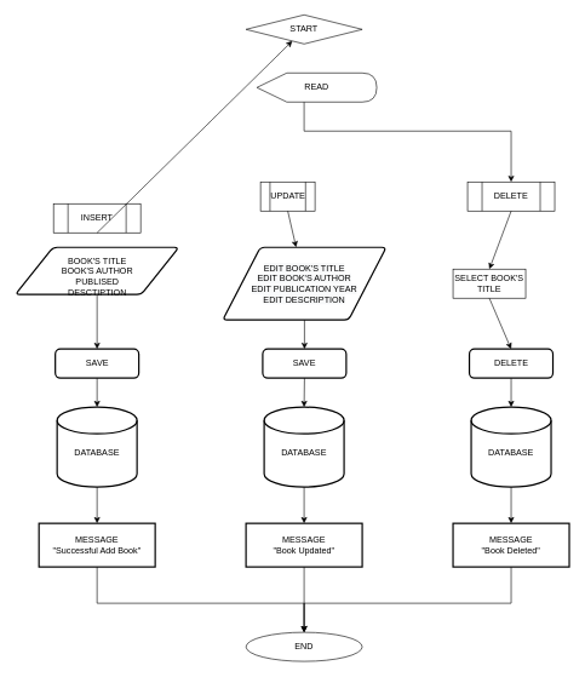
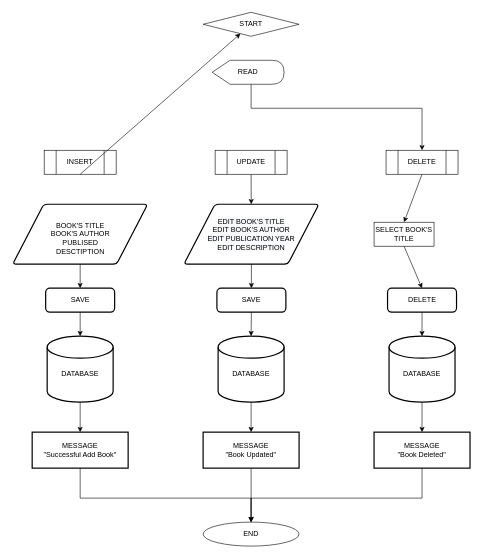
  <mxCell id="0" />
  <mxCell id="1" parent="0" />
  <mxCell id="2" value="START" style="rhombus;whiteSpace=wrap;html=1;arcSize=50;" vertex="1" parent="1"><mxGeometry x="338" y="20" width="160" height="40" as="geometry" /></mxCell>
  <mxCell id="3" value="END" style="ellipse;whiteSpace=wrap;html=1;arcSize=50;" vertex="1" parent="1"><mxGeometry x="338" y="870" width="160" height="40" as="geometry" /></mxCell>
- <mxCell id="4" value="INSERT" style="shape=process;whiteSpace=wrap;html=1;backgroundOutline=1;size=0.167;" vertex="1" parent="1"><mxGeometry x="73" y="280" width="120" height="40" as="geometry" /></mxCell>
- <mxCell id="5" value="READ" style="shape=display;whiteSpace=wrap;html=1;" vertex="1" parent="1"><mxGeometry x="353" y="100" width="165" height="40" as="geometry" /></mxCell>
- <mxCell id="6" value="UPDATE" style="shape=process;whiteSpace=wrap;html=1;backgroundOutline=1;size=0.167;" vertex="1" parent="1"><mxGeometry x="358" y="250" width="75" height="40" as="geometry" /></mxCell>
+ <mxCell id="4" value="INSERT" style="shape=process;whiteSpace=wrap;html=1;backgroundOutline=1;size=0.167;" vertex="1" parent="1"><mxGeometry x="73" y="250" width="120" height="40" as="geometry" /></mxCell>
+ <mxCell id="5" value="READ" style="shape=display;whiteSpace=wrap;html=1;" vertex="1" parent="1"><mxGeometry x="353" y="100" width="120" height="40" as="geometry" /></mxCell>
+ <mxCell id="6" value="UPDATE" style="shape=process;whiteSpace=wrap;html=1;backgroundOutline=1;size=0.167;" vertex="1" parent="1"><mxGeometry x="358" y="250" width="120" height="40" as="geometry" /></mxCell>
  <mxCell id="7" value="DELETE" style="shape=process;whiteSpace=wrap;html=1;backgroundOutline=1;size=0.167;" vertex="1" parent="1"><mxGeometry x="643" y="250" width="120" height="40" as="geometry" /></mxCell>
  <mxCell id="8" value="SELECT BOOK'S TITLE" style="rounded=0;whiteSpace=wrap;html=1;" vertex="1" parent="1"><mxGeometry x="623" y="370" width="100" height="40" as="geometry" /></mxCell>
  <mxCell id="9" value="&lt;br&gt;DATABASE" style="strokeWidth=2;html=1;shape=mxgraph.flowchart.database;whiteSpace=wrap;" vertex="1" parent="1"><mxGeometry x="78" y="560" width="110" height="110" as="geometry" /></mxCell>
  <mxCell id="10" value="SAVE" style="rounded=1;whiteSpace=wrap;html=1;absoluteArcSize=1;arcSize=14;strokeWidth=2;" vertex="1" parent="1"><mxGeometry x="361" y="480" width="115" height="40" as="geometry" /></mxCell>
  <mxCell id="11" value="SAVE" style="rounded=1;whiteSpace=wrap;html=1;absoluteArcSize=1;arcSize=14;strokeWidth=2;" vertex="1" parent="1"><mxGeometry x="75.5" y="480" width="115" height="40" as="geometry" /></mxCell>
  <mxCell id="12" value="DELETE" style="rounded=1;whiteSpace=wrap;html=1;absoluteArcSize=1;arcSize=14;strokeWidth=2;" vertex="1" parent="1"><mxGeometry x="645.5" y="480" width="115" height="40" as="geometry" /></mxCell>
  <mxCell id="13" value="&#10;&#10;&lt;span style=&quot;color: rgb(0, 0, 0); font-family: helvetica; font-size: 12px; font-style: normal; font-weight: 400; letter-spacing: normal; text-align: center; text-indent: 0px; text-transform: none; word-spacing: 0px; background-color: rgb(248, 249, 250); display: inline; float: none;&quot;&gt;EDIT BOOK'S TITLE&lt;/span&gt;&lt;br style=&quot;color: rgb(0, 0, 0); font-family: helvetica; font-size: 12px; font-style: normal; font-weight: 400; letter-spacing: normal; text-align: center; text-indent: 0px; text-transform: none; word-spacing: 0px; background-color: rgb(248, 249, 250);&quot;&gt;&lt;span style=&quot;color: rgb(0, 0, 0); font-family: helvetica; font-size: 12px; font-style: normal; font-weight: 400; letter-spacing: normal; text-align: center; text-indent: 0px; text-transform: none; word-spacing: 0px; background-color: rgb(248, 249, 250); display: inline; float: none;&quot;&gt;EDIT BOOK'S AUTHOR&lt;/span&gt;&lt;br style=&quot;color: rgb(0, 0, 0); font-family: helvetica; font-size: 12px; font-style: normal; font-weight: 400; letter-spacing: normal; text-align: center; text-indent: 0px; text-transform: none; word-spacing: 0px; background-color: rgb(248, 249, 250);&quot;&gt;&lt;span style=&quot;color: rgb(0, 0, 0); font-family: helvetica; font-size: 12px; font-style: normal; font-weight: 400; letter-spacing: normal; text-align: center; text-indent: 0px; text-transform: none; word-spacing: 0px; background-color: rgb(248, 249, 250); display: inline; float: none;&quot;&gt;EDIT PUBLICATION YEAR&lt;/span&gt;&lt;br style=&quot;color: rgb(0, 0, 0); font-family: helvetica; font-size: 12px; font-style: normal; font-weight: 400; letter-spacing: normal; text-align: center; text-indent: 0px; text-transform: none; word-spacing: 0px; background-color: rgb(248, 249, 250);&quot;&gt;&lt;span style=&quot;color: rgb(0, 0, 0); font-family: helvetica; font-size: 12px; font-style: normal; font-weight: 400; letter-spacing: normal; text-align: center; text-indent: 0px; text-transform: none; word-spacing: 0px; background-color: rgb(248, 249, 250); display: inline; float: none;&quot;&gt;EDIT DESCRIPTION&lt;/span&gt;&#10;&#10;" style="shape=parallelogram;html=1;strokeWidth=2;perimeter=parallelogramPerimeter;whiteSpace=wrap;rounded=1;arcSize=12;size=0.23;" vertex="1" parent="1"><mxGeometry x="306" y="340" width="225" height="100" as="geometry" /></mxCell>
  <mxCell id="14" value="&lt;br&gt;DATABASE" style="strokeWidth=2;html=1;shape=mxgraph.flowchart.database;whiteSpace=wrap;" vertex="1" parent="1"><mxGeometry x="363" y="560" width="110" height="110" as="geometry" /></mxCell>
  <mxCell id="15" value="&lt;br&gt;DATABASE" style="strokeWidth=2;html=1;shape=mxgraph.flowchart.database;whiteSpace=wrap;" vertex="1" parent="1"><mxGeometry x="648" y="560" width="110" height="110" as="geometry" /></mxCell>
  <mxCell id="16" value="MESSAGE&lt;br&gt;&quot;Successful Add Book&quot;" style="rounded=0;whiteSpace=wrap;html=1;strokeWidth=2;" vertex="1" parent="1"><mxGeometry x="53" y="720" width="160" height="60" as="geometry" /></mxCell>
  <mxCell id="17" value="MESSAGE&lt;br&gt;&quot;Book Updated&quot;" style="rounded=0;whiteSpace=wrap;html=1;strokeWidth=2;" vertex="1" parent="1"><mxGeometry x="338" y="720" width="160" height="60" as="geometry" /></mxCell>
  <mxCell id="18" value="MESSAGE&lt;br&gt;&quot;Book Deleted&quot;" style="rounded=0;whiteSpace=wrap;html=1;strokeWidth=2;" vertex="1" parent="1"><mxGeometry x="623" y="720" width="160" height="60" as="geometry" /></mxCell>
- <mxCell id="19" value="&lt;br style=&quot;font-family: &amp;#34;helvetica&amp;#34;&quot;&gt;&lt;span style=&quot;font-family: &amp;#34;helvetica&amp;#34;&quot;&gt;BOOK'S TITLE&lt;/span&gt;&lt;br style=&quot;font-family: &amp;#34;helvetica&amp;#34;&quot;&gt;&lt;span style=&quot;font-family: &amp;#34;helvetica&amp;#34;&quot;&gt;BOOK'S AUTHOR&lt;/span&gt;&lt;br style=&quot;font-family: &amp;#34;helvetica&amp;#34;&quot;&gt;&lt;span style=&quot;font-family: &amp;#34;helvetica&amp;#34;&quot;&gt;PUBLISED&lt;/span&gt;&lt;br style=&quot;font-family: &amp;#34;helvetica&amp;#34;&quot;&gt;&lt;span style=&quot;font-family: &amp;#34;helvetica&amp;#34;&quot;&gt;DESCTIPTION&lt;br&gt;&lt;/span&gt;" style="shape=parallelogram;html=1;strokeWidth=2;perimeter=parallelogramPerimeter;whiteSpace=wrap;rounded=1;arcSize=12;size=0.23;" vertex="1" parent="1"><mxGeometry x="20.5" y="340" width="225" height="65" as="geometry" /></mxCell>
+ <mxCell id="19" value="&lt;br style=&quot;font-family: &amp;#34;helvetica&amp;#34;&quot;&gt;&lt;span style=&quot;font-family: &amp;#34;helvetica&amp;#34;&quot;&gt;BOOK'S TITLE&lt;/span&gt;&lt;br style=&quot;font-family: &amp;#34;helvetica&amp;#34;&quot;&gt;&lt;span style=&quot;font-family: &amp;#34;helvetica&amp;#34;&quot;&gt;BOOK'S AUTHOR&lt;/span&gt;&lt;br style=&quot;font-family: &amp;#34;helvetica&amp;#34;&quot;&gt;&lt;span style=&quot;font-family: &amp;#34;helvetica&amp;#34;&quot;&gt;PUBLISED&lt;/span&gt;&lt;br style=&quot;font-family: &amp;#34;helvetica&amp;#34;&quot;&gt;&lt;span style=&quot;font-family: &amp;#34;helvetica&amp;#34;&quot;&gt;DESCTIPTION&lt;br&gt;&lt;/span&gt;" style="shape=parallelogram;html=1;strokeWidth=2;perimeter=parallelogramPerimeter;whiteSpace=wrap;rounded=1;arcSize=12;size=0.23;" vertex="1" parent="1"><mxGeometry x="20.5" y="340" width="225" height="100" as="geometry" /></mxCell>
  <mxCell id="20" value="" style="endArrow=classic;html=1;strokeColor=#000000;exitX=0;exitY=0;exitDx=65;exitDy=40;exitPerimeter=0;entryX=0.5;entryY=0;entryDx=0;entryDy=0;rounded=0;" edge="1" parent="1" source="5" target="7"><mxGeometry width="50" height="50" relative="1" as="geometry"><mxPoint x="463" y="250" as="sourcePoint" /><mxPoint x="513" y="200" as="targetPoint" /><Array as="points"><mxPoint x="418" y="180" /><mxPoint x="703" y="180" /></Array></mxGeometry></mxCell>
  <mxCell id="21" value="" style="endArrow=classic;html=1;strokeColor=#000000;exitX=0.5;exitY=1;exitDx=0;exitDy=0;" edge="1" parent="1" source="4" target="2"><mxGeometry width="50" height="50" relative="1" as="geometry"><mxPoint x="253" y="290" as="sourcePoint" /><mxPoint x="303" y="240" as="targetPoint" /></mxGeometry></mxCell>
  <mxCell id="22" value="" style="endArrow=classic;html=1;strokeColor=#000000;exitX=0.5;exitY=1;exitDx=0;exitDy=0;entryX=0.5;entryY=0;entryDx=0;entryDy=0;" edge="1" parent="1" source="19" target="11"><mxGeometry width="50" height="50" relative="1" as="geometry"><mxPoint x="303" y="600" as="sourcePoint" /><mxPoint x="353" y="550" as="targetPoint" /></mxGeometry></mxCell>
  <mxCell id="23" value="" style="endArrow=classic;html=1;strokeColor=#000000;exitX=0.5;exitY=1;exitDx=0;exitDy=0;entryX=0.5;entryY=0;entryDx=0;entryDy=0;entryPerimeter=0;" edge="1" parent="1" source="11" target="9"><mxGeometry width="50" height="50" relative="1" as="geometry"><mxPoint x="303" y="600" as="sourcePoint" /><mxPoint x="353" y="550" as="targetPoint" /></mxGeometry></mxCell>
  <mxCell id="24" value="" style="endArrow=classic;html=1;strokeColor=#000000;exitX=0.5;exitY=1;exitDx=0;exitDy=0;exitPerimeter=0;entryX=0.5;entryY=0;entryDx=0;entryDy=0;" edge="1" parent="1" source="9" target="16"><mxGeometry width="50" height="50" relative="1" as="geometry"><mxPoint x="303" y="600" as="sourcePoint" /><mxPoint x="353" y="550" as="targetPoint" /></mxGeometry></mxCell>
  <mxCell id="25" value="" style="endArrow=classic;html=1;strokeColor=#000000;exitX=0.5;exitY=1;exitDx=0;exitDy=0;" edge="1" parent="1" source="6" target="13"><mxGeometry width="50" height="50" relative="1" as="geometry"><mxPoint x="303" y="480" as="sourcePoint" /><mxPoint x="353" y="430" as="targetPoint" /></mxGeometry></mxCell>
  <mxCell id="26" value="" style="endArrow=classic;html=1;strokeColor=#000000;exitX=0.5;exitY=1;exitDx=0;exitDy=0;entryX=0.5;entryY=0;entryDx=0;entryDy=0;" edge="1" parent="1" source="13" target="10"><mxGeometry width="50" height="50" relative="1" as="geometry"><mxPoint x="303" y="480" as="sourcePoint" /><mxPoint x="353" y="430" as="targetPoint" /></mxGeometry></mxCell>
  <mxCell id="27" value="" style="endArrow=classic;html=1;strokeColor=#000000;exitX=0.5;exitY=1;exitDx=0;exitDy=0;entryX=0.5;entryY=0;entryDx=0;entryDy=0;entryPerimeter=0;" edge="1" parent="1" source="10" target="14"><mxGeometry width="50" height="50" relative="1" as="geometry"><mxPoint x="303" y="480" as="sourcePoint" /><mxPoint x="353" y="430" as="targetPoint" /></mxGeometry></mxCell>
  <mxCell id="28" value="" style="endArrow=classic;html=1;strokeColor=#000000;exitX=0.5;exitY=1;exitDx=0;exitDy=0;exitPerimeter=0;entryX=0.5;entryY=0;entryDx=0;entryDy=0;" edge="1" parent="1" source="14" target="17"><mxGeometry width="50" height="50" relative="1" as="geometry"><mxPoint x="303" y="720" as="sourcePoint" /><mxPoint x="353" y="670" as="targetPoint" /></mxGeometry></mxCell>
  <mxCell id="29" value="" style="endArrow=classic;html=1;strokeColor=#000000;exitX=0.5;exitY=1;exitDx=0;exitDy=0;entryX=0.5;entryY=0;entryDx=0;entryDy=0;" edge="1" parent="1" source="7" target="8"><mxGeometry width="50" height="50" relative="1" as="geometry"><mxPoint x="303" y="480" as="sourcePoint" /><mxPoint x="353" y="430" as="targetPoint" /></mxGeometry></mxCell>
  <mxCell id="30" value="" style="endArrow=classic;html=1;strokeColor=#000000;exitX=0.5;exitY=1;exitDx=0;exitDy=0;entryX=0.5;entryY=0;entryDx=0;entryDy=0;" edge="1" parent="1" source="8" target="12"><mxGeometry width="50" height="50" relative="1" as="geometry"><mxPoint x="303" y="480" as="sourcePoint" /><mxPoint x="353" y="430" as="targetPoint" /></mxGeometry></mxCell>
  <mxCell id="31" value="" style="endArrow=classic;html=1;strokeColor=#000000;exitX=0.5;exitY=1;exitDx=0;exitDy=0;entryX=0.5;entryY=0;entryDx=0;entryDy=0;entryPerimeter=0;" edge="1" parent="1" source="12" target="15"><mxGeometry width="50" height="50" relative="1" as="geometry"><mxPoint x="303" y="480" as="sourcePoint" /><mxPoint x="353" y="430" as="targetPoint" /></mxGeometry></mxCell>
  <mxCell id="32" value="" style="endArrow=classic;html=1;strokeColor=#000000;exitX=0.5;exitY=1;exitDx=0;exitDy=0;exitPerimeter=0;" edge="1" parent="1" source="15" target="18"><mxGeometry width="50" height="50" relative="1" as="geometry"><mxPoint x="303" y="830" as="sourcePoint" /><mxPoint x="353" y="780" as="targetPoint" /></mxGeometry></mxCell>
  <mxCell id="33" value="" style="endArrow=classic;html=1;strokeColor=#000000;exitX=0.5;exitY=1;exitDx=0;exitDy=0;entryX=0.5;entryY=0;entryDx=0;entryDy=0;rounded=0;jumpStyle=none;" edge="1" parent="1" source="16" target="3"><mxGeometry width="50" height="50" relative="1" as="geometry"><mxPoint x="303" y="830" as="sourcePoint" /><mxPoint x="353" y="780" as="targetPoint" /><Array as="points"><mxPoint x="133" y="830" /><mxPoint x="418" y="830" /></Array></mxGeometry></mxCell>
  <mxCell id="34" value="" style="endArrow=classic;html=1;strokeColor=#000000;exitX=0.5;exitY=1;exitDx=0;exitDy=0;entryX=0.5;entryY=0;entryDx=0;entryDy=0;" edge="1" parent="1" source="17" target="3"><mxGeometry width="50" height="50" relative="1" as="geometry"><mxPoint x="303" y="830" as="sourcePoint" /><mxPoint x="353" y="780" as="targetPoint" /></mxGeometry></mxCell>
  <mxCell id="35" value="" style="endArrow=classic;html=1;strokeColor=#000000;exitX=0.5;exitY=1;exitDx=0;exitDy=0;entryX=0.5;entryY=0;entryDx=0;entryDy=0;rounded=0;" edge="1" parent="1" source="18" target="3"><mxGeometry width="50" height="50" relative="1" as="geometry"><mxPoint x="303" y="830" as="sourcePoint" /><mxPoint x="353" y="780" as="targetPoint" /><Array as="points"><mxPoint x="703" y="830" /><mxPoint x="418" y="830" /></Array></mxGeometry></mxCell>
